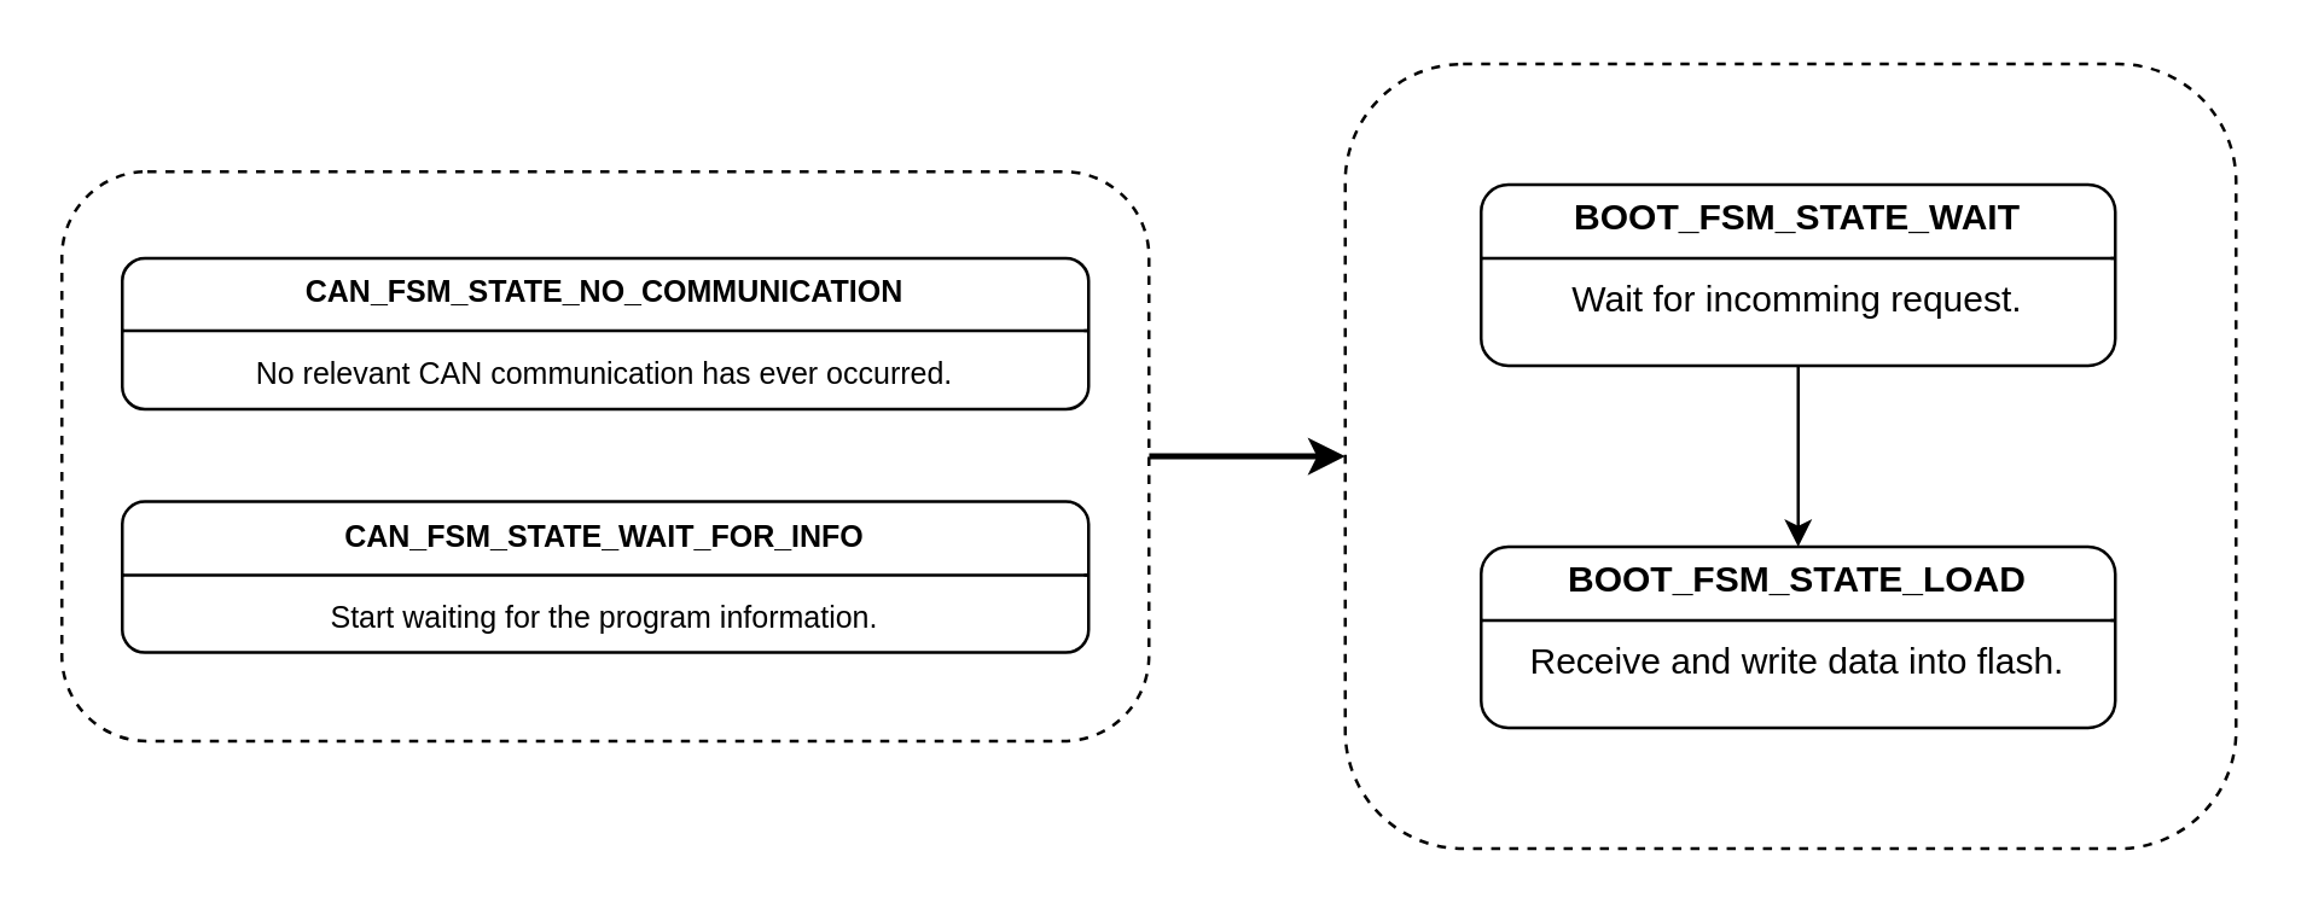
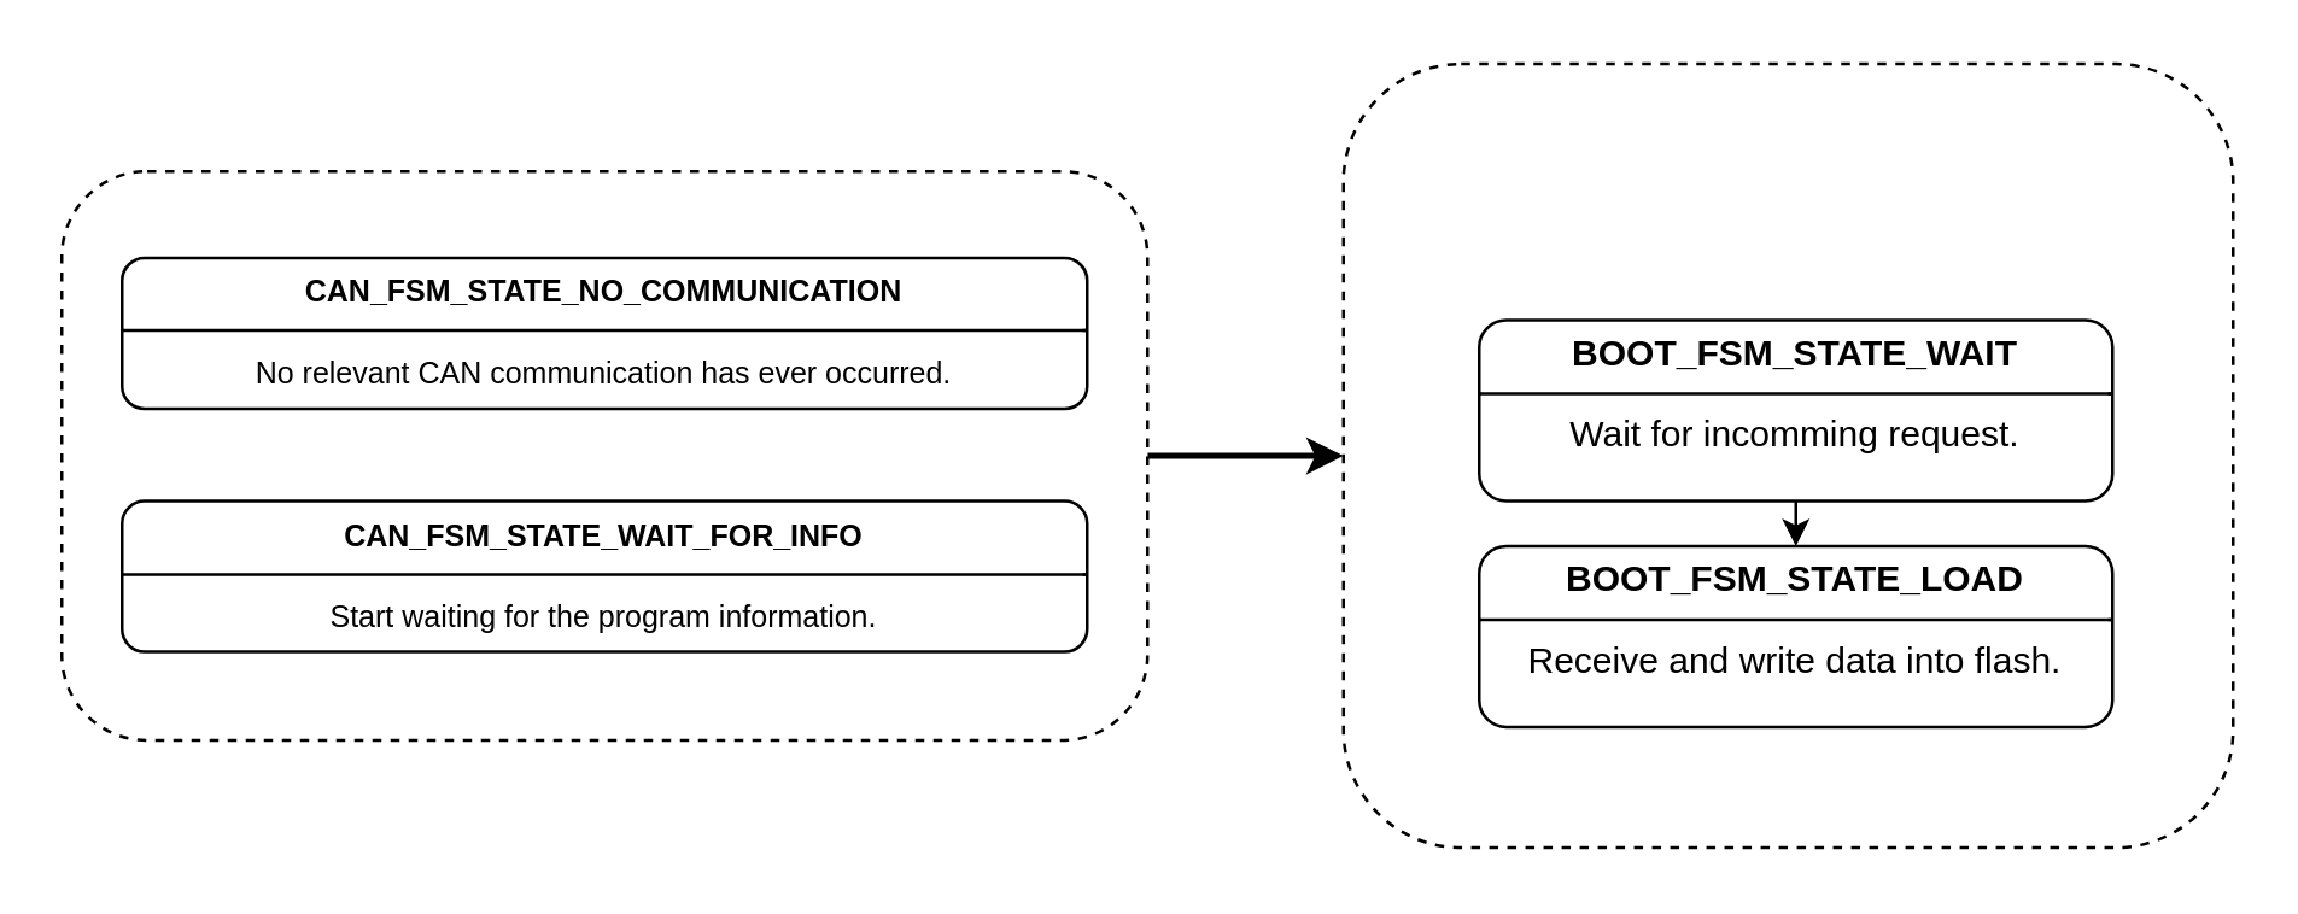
  <mxCell id="0" />
  <mxCell id="1" parent="0" />
  <mxCell id="2" value="" style="rounded=1;whiteSpace=wrap;html=1;dashed=1;" parent="1" vertex="1"><mxGeometry x="445" y="20.63" width="295" height="260" as="geometry" /></mxCell>
  <mxCell id="3" style="edgeStyle=orthogonalEdgeStyle;rounded=0;orthogonalLoop=1;jettySize=auto;html=1;exitX=1;exitY=0.5;exitDx=0;exitDy=0;entryX=0;entryY=0.5;entryDx=0;entryDy=0;strokeWidth=2;" parent="1" source="4" target="2" edge="1"><mxGeometry relative="1" as="geometry" /></mxCell>
  <mxCell id="4" value="" style="rounded=1;whiteSpace=wrap;html=1;dashed=1;" parent="1" vertex="1"><mxGeometry x="20" y="56.25" width="360" height="188.75" as="geometry" /></mxCell>
  <mxCell id="5" style="edgeStyle=orthogonalEdgeStyle;rounded=0;orthogonalLoop=1;jettySize=auto;html=1;exitX=0.5;exitY=1;exitDx=0;exitDy=0;entryX=0.5;entryY=0;entryDx=0;entryDy=0;" parent="1" source="6" target="9" edge="1"><mxGeometry relative="1" as="geometry"><mxPoint x="595" y="180.63" as="targetPoint" /></mxGeometry></mxCell>
- <mxCell id="6" value="&lt;p style=&quot;margin:0px;margin-top:4px;text-align:center;&quot;&gt;&lt;b&gt;BOOT_FSM_STATE_WAIT&lt;/b&gt;&lt;br&gt;&lt;/p&gt;&lt;hr size=&quot;1&quot; style=&quot;border-style:solid;&quot;&gt;&lt;div style=&quot;text-align: center; height: 2px;&quot;&gt;Wait for incomming request.&lt;/div&gt;" style="verticalAlign=top;align=left;overflow=fill;html=1;whiteSpace=wrap;rounded=1;" parent="1" vertex="1"><mxGeometry x="490" y="60.63" width="210" height="60" as="geometry" /></mxCell>
+ <mxCell id="6" value="&lt;p style=&quot;margin:0px;margin-top:4px;text-align:center;&quot;&gt;&lt;b&gt;BOOT_FSM_STATE_WAIT&lt;/b&gt;&lt;br&gt;&lt;/p&gt;&lt;hr size=&quot;1&quot; style=&quot;border-style:solid;&quot;&gt;&lt;div style=&quot;text-align: center; height: 2px;&quot;&gt;Wait for incomming request.&lt;/div&gt;" style="verticalAlign=top;align=left;overflow=fill;html=1;whiteSpace=wrap;rounded=1;" parent="1" vertex="1"><mxGeometry x="490" y="105.63" width="210" height="60" as="geometry" /></mxCell>
  <mxCell id="7" value="&lt;p style=&quot;margin:0px;margin-top:4px;text-align:center;&quot;&gt;&lt;font style=&quot;font-size: 10px;&quot;&gt;&lt;b style=&quot;&quot;&gt;CAN_FSM_STATE_NO_COMMUNICATION&lt;/b&gt;&lt;br&gt;&lt;/font&gt;&lt;/p&gt;&lt;hr size=&quot;1&quot; style=&quot;border-style:solid;&quot;&gt;&lt;div style=&quot;text-align: center; height: 2px;&quot;&gt;&lt;font style=&quot;font-size: 10px;&quot;&gt;No relevant CAN communication has ever occurred.&lt;/font&gt;&lt;/div&gt;" style="verticalAlign=top;align=left;overflow=fill;html=1;whiteSpace=wrap;rounded=1;" parent="1" vertex="1"><mxGeometry x="40" y="85" width="320" height="50" as="geometry" /></mxCell>
  <mxCell id="8" value="&lt;p style=&quot;margin:0px;margin-top:4px;text-align:center;&quot;&gt;&lt;font style=&quot;&quot;&gt;&lt;span style=&quot;font-size: 10px;&quot;&gt;&lt;b&gt;CAN_FSM_STATE_WAIT_FOR_INFO&lt;/b&gt;&lt;/span&gt;&lt;br&gt;&lt;/font&gt;&lt;/p&gt;&lt;hr size=&quot;1&quot; style=&quot;border-style:solid;&quot;&gt;&lt;div style=&quot;text-align: center; height: 2px;&quot;&gt;&lt;font style=&quot;font-size: 10px;&quot;&gt;Start waiting for the program information.&lt;/font&gt;&lt;/div&gt;" style="verticalAlign=top;align=left;overflow=fill;html=1;whiteSpace=wrap;rounded=1;" parent="1" vertex="1"><mxGeometry x="40" y="165.63" width="320" height="50" as="geometry" /></mxCell>
  <mxCell id="9" value="&lt;p style=&quot;margin:0px;margin-top:4px;text-align:center;&quot;&gt;&lt;b&gt;BOOT_FSM_STATE_LOAD&lt;/b&gt;&lt;br&gt;&lt;/p&gt;&lt;hr size=&quot;1&quot; style=&quot;border-style:solid;&quot;&gt;&lt;div style=&quot;text-align: center; height: 2px;&quot;&gt;Receive and write data into flash.&lt;/div&gt;" style="verticalAlign=top;align=left;overflow=fill;html=1;whiteSpace=wrap;rounded=1;" parent="1" vertex="1"><mxGeometry x="490" y="180.63" width="210" height="60" as="geometry" /></mxCell>
